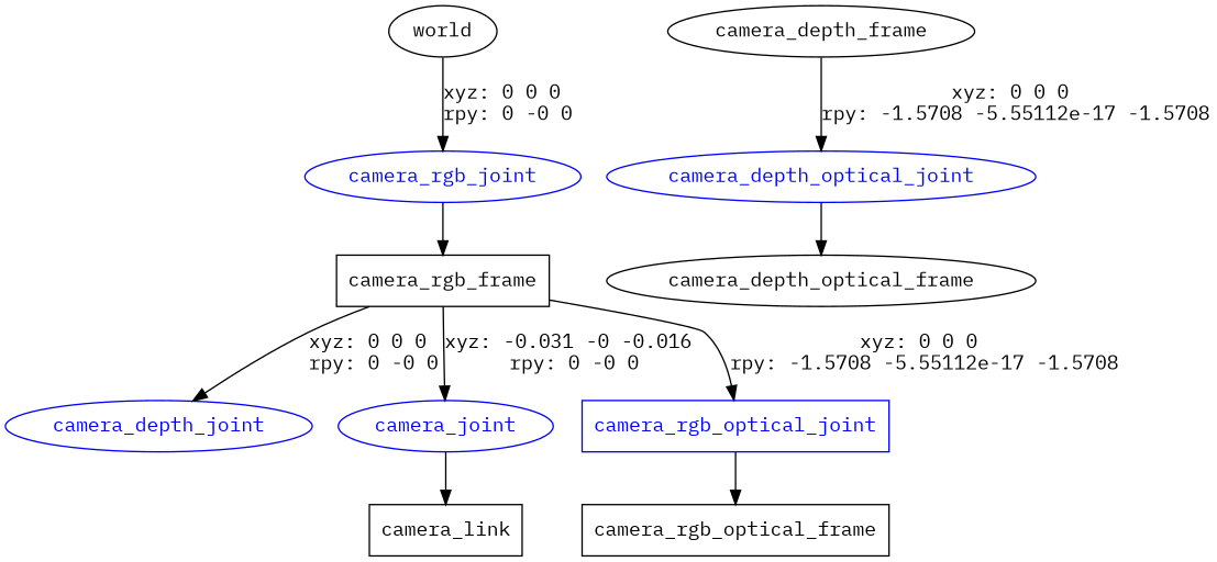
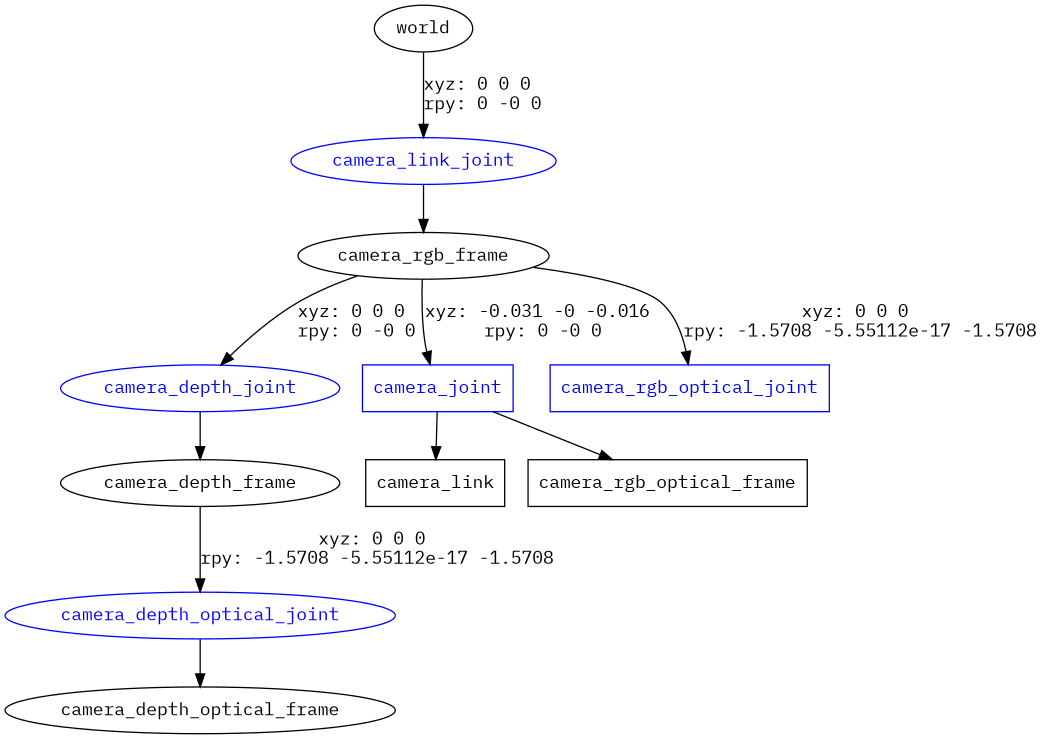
  digraph {
    fontname="IBM Plex Mono"
    node [fontname="IBM Plex Mono" shape=ellipse]
    edge [fontname="IBM Plex Mono"]
    n1 [label=world]
-   camera_rgb_joint [color=blue fontcolor=blue]
-   n3 [label=camera_rgb_frame shape=box]
+   camera_rgb_joint [color=blue fontcolor=blue label=camera_link_joint]
+   n3 [label=camera_rgb_frame]
    camera_depth_joint [color=blue fontcolor=blue]
-   camera_joint [color=blue fontcolor=blue]
+   camera_joint [color=blue fontcolor=blue shape=box]
    camera_rgb_optical_joint [color=blue fontcolor=blue shape=box]
    n7 [label=camera_depth_frame]
    n8 [label=camera_link shape=box]
    n9 [label=camera_rgb_optical_frame shape=box]
    camera_depth_optical_joint [color=blue fontcolor=blue]
    n11 [label=camera_depth_optical_frame]
    n1 -> camera_rgb_joint [label="xyz: 0 0 0 \nrpy: 0 -0 0"]
    camera_rgb_joint -> n3
    n3 -> camera_depth_joint [label="xyz: 0 0 0 \nrpy: 0 -0 0"]
    n3 -> camera_joint [label="xyz: -0.031 -0 -0.016 \nrpy: 0 -0 0"]
    n3 -> camera_rgb_optical_joint [label="xyz: 0 0 0 \nrpy: -1.5708 -5.55112e-17 -1.5708"]
+   camera_depth_joint -> n7
    camera_joint -> n8
-   camera_rgb_optical_joint -> n9
+   camera_joint -> n9
    n7 -> camera_depth_optical_joint [label="xyz: 0 0 0 \nrpy: -1.5708 -5.55112e-17 -1.5708"]
    camera_depth_optical_joint -> n11
  }
